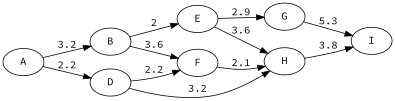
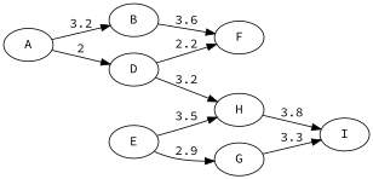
  digraph {
    fontname="Source Code Pro"
    rankdir=LR
    node [fontname="Source Code Pro"]
    edge [fontname="Source Code Pro"]
    A
    B
    D
    E
    F
    H
    G
    I
    A -> B [label=3.2]
-   A -> D [label=2.2]
-   B -> E [label=2]
+   A -> D [label=2]
    B -> F [label=3.6]
    D -> F [label=2.2]
    D -> H [label=3.2]
-   E -> H [label=3.6]
+   E -> H [label=3.5]
    E -> G [label=2.9]
-   F -> H [label=2.1]
    H -> I [label=3.8]
-   G -> I [label=5.3]
+   G -> I [label=3.3]
  }
